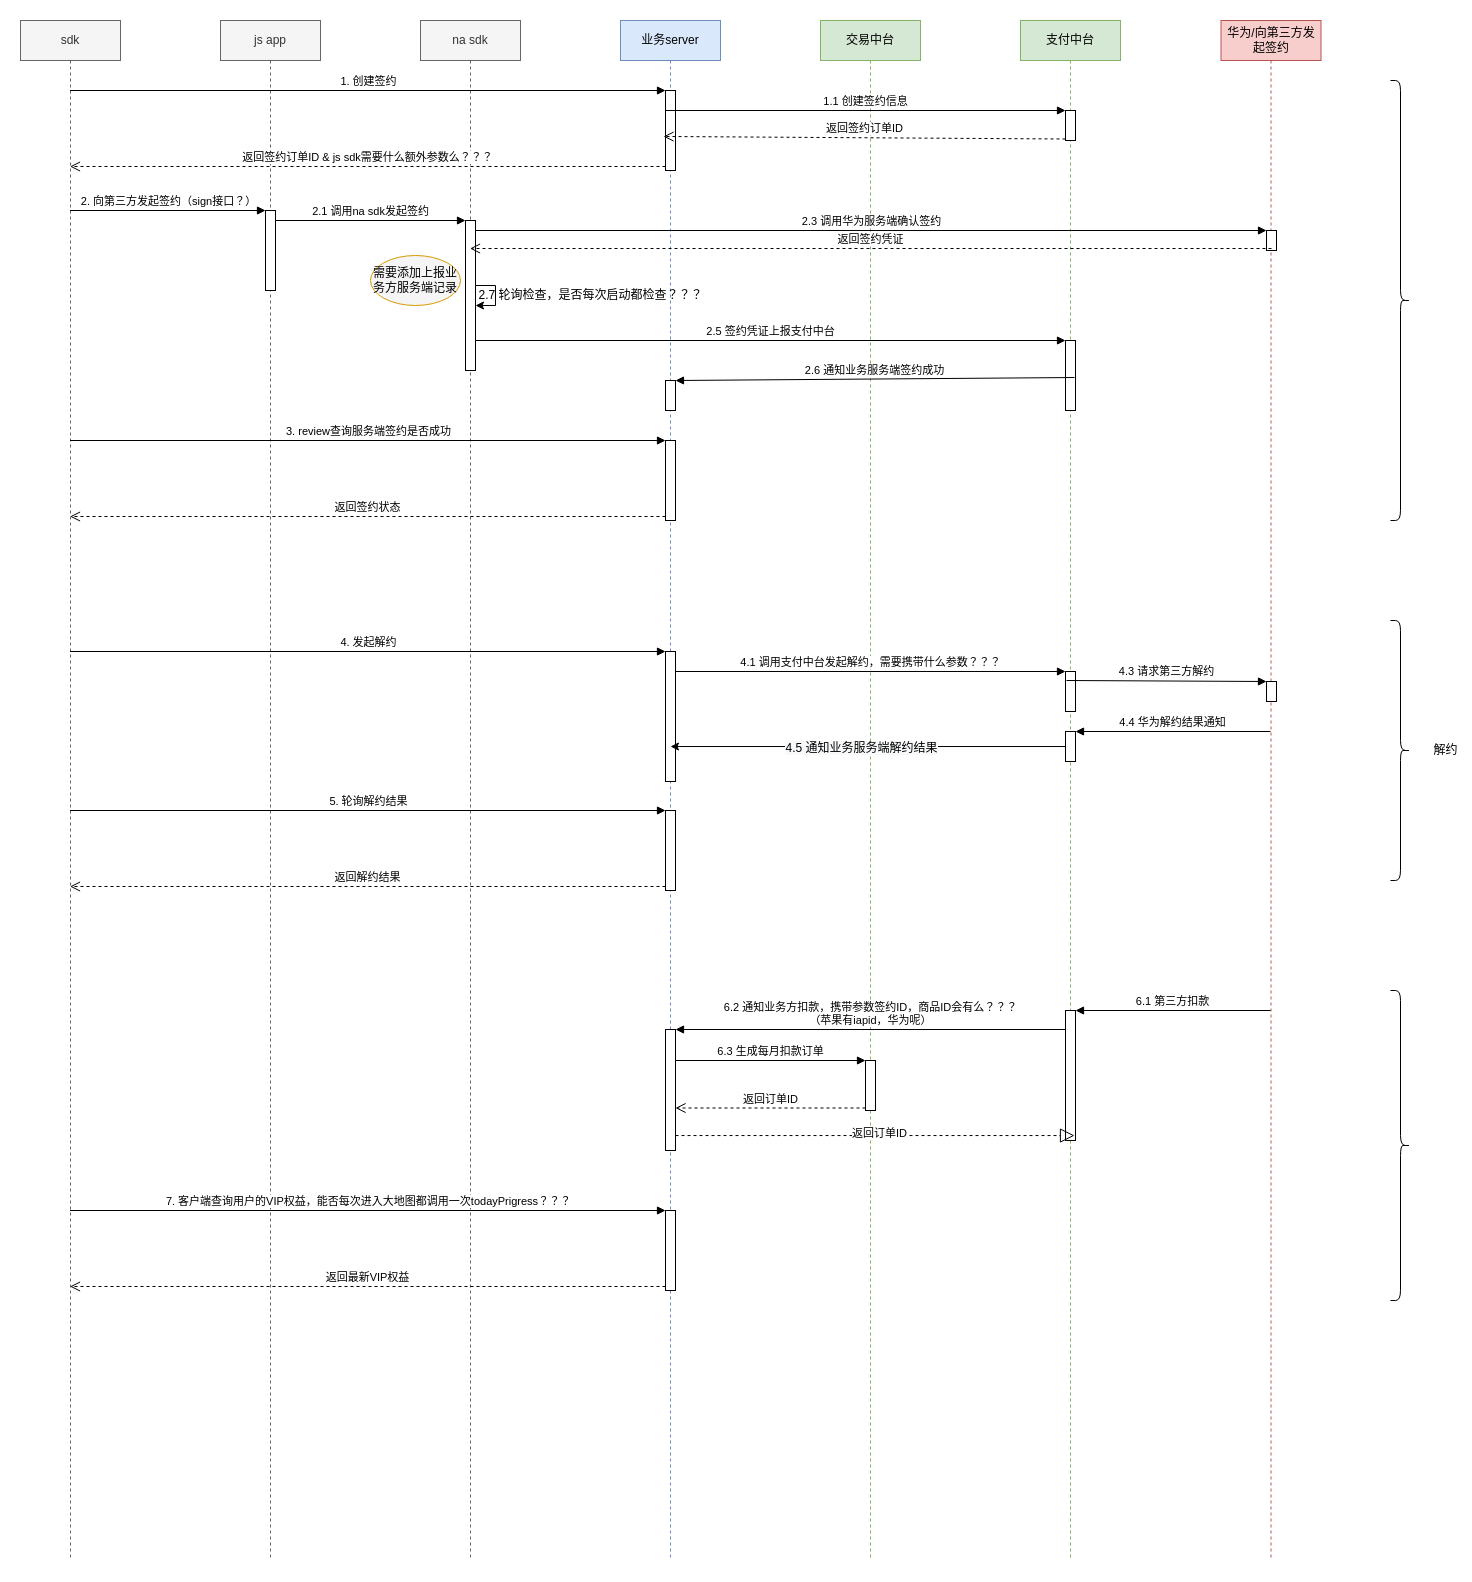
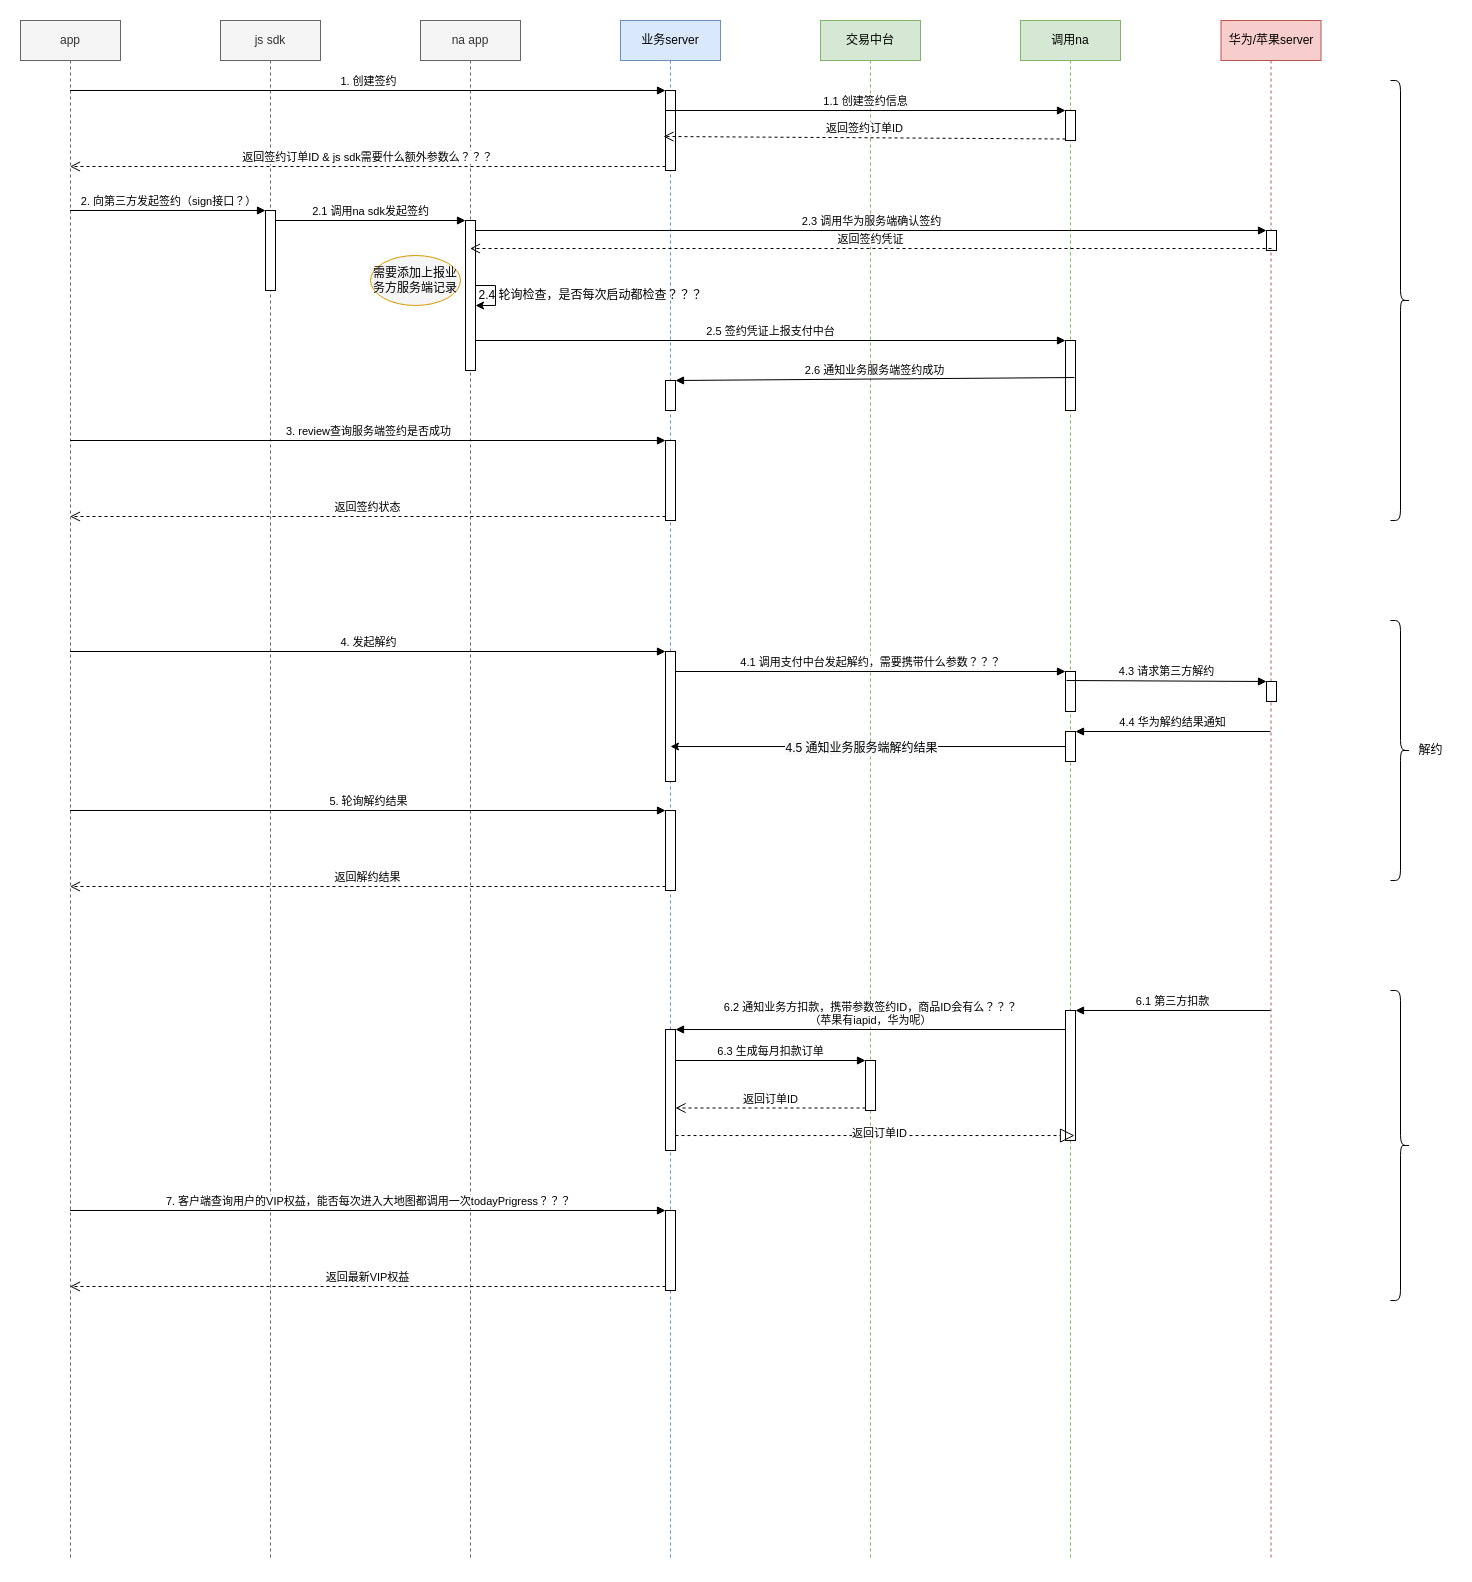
  <mxCell id="0" />
  <mxCell id="1" parent="0" />
- <mxCell id="2" value="sdk" style="shape=umlLifeline;perimeter=lifelinePerimeter;whiteSpace=wrap;html=1;container=1;collapsible=0;recursiveResize=0;outlineConnect=0;fillColor=#f5f5f5;strokeColor=#666666;fontColor=#333333;" vertex="1" parent="1"><mxGeometry x="20" y="20" width="100" height="1540" as="geometry" /></mxCell>
- <mxCell id="3" value="js app" style="shape=umlLifeline;perimeter=lifelinePerimeter;whiteSpace=wrap;html=1;container=1;collapsible=0;recursiveResize=0;outlineConnect=0;fillColor=#f5f5f5;strokeColor=#666666;fontColor=#333333;" vertex="1" parent="1"><mxGeometry x="220" y="20" width="100" height="1540" as="geometry" /></mxCell>
+ <mxCell id="2" value="app" style="shape=umlLifeline;perimeter=lifelinePerimeter;whiteSpace=wrap;html=1;container=1;collapsible=0;recursiveResize=0;outlineConnect=0;fillColor=#f5f5f5;strokeColor=#666666;fontColor=#333333;" vertex="1" parent="1"><mxGeometry x="20" y="20" width="100" height="1540" as="geometry" /></mxCell>
+ <mxCell id="3" value="js sdk" style="shape=umlLifeline;perimeter=lifelinePerimeter;whiteSpace=wrap;html=1;container=1;collapsible=0;recursiveResize=0;outlineConnect=0;fillColor=#f5f5f5;strokeColor=#666666;fontColor=#333333;" vertex="1" parent="1"><mxGeometry x="220" y="20" width="100" height="1540" as="geometry" /></mxCell>
  <mxCell id="4" value="" style="html=1;points=[];perimeter=orthogonalPerimeter;" vertex="1" parent="3"><mxGeometry x="45" y="190" width="10" height="80" as="geometry" /></mxCell>
- <mxCell id="5" value="na sdk" style="shape=umlLifeline;perimeter=lifelinePerimeter;whiteSpace=wrap;html=1;container=1;collapsible=0;recursiveResize=0;outlineConnect=0;fillColor=#f5f5f5;strokeColor=#666666;fontColor=#333333;" vertex="1" parent="1"><mxGeometry x="420" y="20" width="100" height="1540" as="geometry" /></mxCell>
+ <mxCell id="5" value="na app" style="shape=umlLifeline;perimeter=lifelinePerimeter;whiteSpace=wrap;html=1;container=1;collapsible=0;recursiveResize=0;outlineConnect=0;fillColor=#f5f5f5;strokeColor=#666666;fontColor=#333333;" vertex="1" parent="1"><mxGeometry x="420" y="20" width="100" height="1540" as="geometry" /></mxCell>
  <mxCell id="6" value="" style="html=1;points=[];perimeter=orthogonalPerimeter;" vertex="1" parent="5"><mxGeometry x="45" y="200" width="10" height="150" as="geometry" /></mxCell>
  <mxCell id="7" style="edgeStyle=orthogonalEdgeStyle;rounded=0;orthogonalLoop=1;jettySize=auto;html=1;elbow=vertical;" edge="1" parent="5" source="6" target="6"><mxGeometry relative="1" as="geometry" /></mxCell>
  <mxCell id="8" value="业务server" style="shape=umlLifeline;perimeter=lifelinePerimeter;whiteSpace=wrap;html=1;container=1;collapsible=0;recursiveResize=0;outlineConnect=0;fillColor=#dae8fc;strokeColor=#6c8ebf;" vertex="1" parent="1"><mxGeometry x="620" y="20" width="100" height="1540" as="geometry" /></mxCell>
  <mxCell id="9" value="" style="html=1;points=[];perimeter=orthogonalPerimeter;" vertex="1" parent="8"><mxGeometry x="45" y="360" width="10" height="30" as="geometry" /></mxCell>
  <mxCell id="10" value="" style="html=1;points=[];perimeter=orthogonalPerimeter;" vertex="1" parent="8"><mxGeometry x="45" y="420" width="10" height="80" as="geometry" /></mxCell>
  <mxCell id="11" value="" style="html=1;points=[];perimeter=orthogonalPerimeter;" vertex="1" parent="8"><mxGeometry x="45" y="631" width="10" height="130" as="geometry" /></mxCell>
  <mxCell id="12" value="" style="html=1;points=[];perimeter=orthogonalPerimeter;" vertex="1" parent="8"><mxGeometry x="45" y="790" width="10" height="80" as="geometry" /></mxCell>
  <mxCell id="13" value="" style="html=1;points=[];perimeter=orthogonalPerimeter;" vertex="1" parent="8"><mxGeometry x="45" y="1009" width="10" height="121" as="geometry" /></mxCell>
  <mxCell id="14" value="" style="html=1;points=[];perimeter=orthogonalPerimeter;" vertex="1" parent="8"><mxGeometry x="45" y="1190" width="10" height="80" as="geometry" /></mxCell>
  <mxCell id="15" value="交易中台" style="shape=umlLifeline;perimeter=lifelinePerimeter;whiteSpace=wrap;html=1;container=1;collapsible=0;recursiveResize=0;outlineConnect=0;fillColor=#d5e8d4;strokeColor=#82b366;" vertex="1" parent="1"><mxGeometry x="820" y="20" width="100" height="1540" as="geometry" /></mxCell>
  <mxCell id="16" value="" style="html=1;points=[];perimeter=orthogonalPerimeter;" vertex="1" parent="15"><mxGeometry x="45" y="1040" width="10" height="50" as="geometry" /></mxCell>
- <mxCell id="17" value="支付中台" style="shape=umlLifeline;perimeter=lifelinePerimeter;whiteSpace=wrap;html=1;container=1;collapsible=0;recursiveResize=0;outlineConnect=0;fillColor=#d5e8d4;strokeColor=#82b366;" vertex="1" parent="1"><mxGeometry x="1020" y="20" width="100" height="1540" as="geometry" /></mxCell>
+ <mxCell id="17" value="调用na" style="shape=umlLifeline;perimeter=lifelinePerimeter;whiteSpace=wrap;html=1;container=1;collapsible=0;recursiveResize=0;outlineConnect=0;fillColor=#d5e8d4;strokeColor=#82b366;" vertex="1" parent="1"><mxGeometry x="1020" y="20" width="100" height="1540" as="geometry" /></mxCell>
  <mxCell id="18" value="" style="html=1;points=[];perimeter=orthogonalPerimeter;" vertex="1" parent="17"><mxGeometry x="45" y="90" width="10" height="30" as="geometry" /></mxCell>
  <mxCell id="19" value="" style="html=1;points=[];perimeter=orthogonalPerimeter;" vertex="1" parent="17"><mxGeometry x="45" y="320" width="10" height="70" as="geometry" /></mxCell>
  <mxCell id="20" value="" style="html=1;points=[];perimeter=orthogonalPerimeter;" vertex="1" parent="17"><mxGeometry x="45" y="651" width="10" height="40" as="geometry" /></mxCell>
  <mxCell id="21" value="" style="html=1;points=[];perimeter=orthogonalPerimeter;" vertex="1" parent="17"><mxGeometry x="45" y="711" width="10" height="30" as="geometry" /></mxCell>
  <mxCell id="22" value="" style="html=1;points=[];perimeter=orthogonalPerimeter;" vertex="1" parent="17"><mxGeometry x="45" y="990" width="10" height="130" as="geometry" /></mxCell>
- <mxCell id="23" value="华为/向第三方发起签约" style="shape=umlLifeline;perimeter=lifelinePerimeter;whiteSpace=wrap;html=1;container=1;collapsible=0;recursiveResize=0;outlineConnect=0;fillColor=#f8cecc;strokeColor=#b85450;" vertex="1" parent="1"><mxGeometry x="1220.5" y="20" width="100" height="1540" as="geometry" /></mxCell>
+ <mxCell id="23" value="华为/苹果server" style="shape=umlLifeline;perimeter=lifelinePerimeter;whiteSpace=wrap;html=1;container=1;collapsible=0;recursiveResize=0;outlineConnect=0;fillColor=#f8cecc;strokeColor=#b85450;" vertex="1" parent="1"><mxGeometry x="1220.5" y="20" width="100" height="1540" as="geometry" /></mxCell>
  <mxCell id="24" value="" style="html=1;points=[];perimeter=orthogonalPerimeter;" vertex="1" parent="23"><mxGeometry x="45.5" y="210" width="10" height="20" as="geometry" /></mxCell>
  <mxCell id="25" value="" style="html=1;points=[];perimeter=orthogonalPerimeter;" vertex="1" parent="23"><mxGeometry x="45.5" y="661" width="10" height="20" as="geometry" /></mxCell>
  <mxCell id="26" value="" style="html=1;points=[];perimeter=orthogonalPerimeter;" vertex="1" parent="1"><mxGeometry x="665" y="90" width="10" height="80" as="geometry" /></mxCell>
  <mxCell id="27" value="1. 创建签约" style="html=1;verticalAlign=bottom;endArrow=block;entryX=0;entryY=0;" edge="1" target="26" parent="1" source="2"><mxGeometry relative="1" as="geometry"><mxPoint x="590" y="90" as="sourcePoint" /></mxGeometry></mxCell>
  <mxCell id="28" value="返回签约订单ID &amp;amp; js sdk需要什么额外参数么？？？" style="html=1;verticalAlign=bottom;endArrow=open;dashed=1;endSize=8;exitX=0;exitY=0.95;" edge="1" source="26" parent="1" target="2"><mxGeometry relative="1" as="geometry"><mxPoint x="590" y="166" as="targetPoint" /></mxGeometry></mxCell>
  <mxCell id="29" value="1.1 创建签约信息" style="html=1;verticalAlign=bottom;endArrow=block;entryX=0;entryY=0;exitX=0;exitY=0.25;exitDx=0;exitDy=0;exitPerimeter=0;" edge="1" target="18" parent="1" source="26"><mxGeometry relative="1" as="geometry"><mxPoint x="730" y="110" as="sourcePoint" /></mxGeometry></mxCell>
  <mxCell id="30" value="返回签约订单ID" style="html=1;verticalAlign=bottom;endArrow=open;dashed=1;endSize=8;exitX=0;exitY=0.95;entryX=-0.2;entryY=0.575;entryDx=0;entryDy=0;entryPerimeter=0;" edge="1" source="18" parent="1" target="26"><mxGeometry relative="1" as="geometry"><mxPoint x="995" y="186" as="targetPoint" /></mxGeometry></mxCell>
  <mxCell id="31" value="2. 向第三方发起签约（sign接口？）" style="html=1;verticalAlign=bottom;endArrow=block;entryX=0;entryY=0;" edge="1" target="4" parent="1" source="2"><mxGeometry relative="1" as="geometry"><mxPoint x="195" y="210" as="sourcePoint" /></mxGeometry></mxCell>
  <mxCell id="32" value="2.1 调用na sdk发起签约" style="html=1;verticalAlign=bottom;endArrow=block;entryX=0;entryY=0;" edge="1" target="6" parent="1" source="4"><mxGeometry relative="1" as="geometry"><mxPoint x="290" y="220" as="sourcePoint" /></mxGeometry></mxCell>
  <mxCell id="33" value="2.3 调用华为服务端确认签约" style="html=1;verticalAlign=bottom;endArrow=block;entryX=0;entryY=0;" edge="1" target="24" parent="1" source="6"><mxGeometry relative="1" as="geometry"><mxPoint x="1196" y="230" as="sourcePoint" /></mxGeometry></mxCell>
  <mxCell id="34" value="返回签约凭证" style="html=1;verticalAlign=bottom;endArrow=open;dashed=1;endSize=8;exitX=0.5;exitY=0.9;exitDx=0;exitDy=0;exitPerimeter=0;" edge="1" source="24" parent="1" target="5"><mxGeometry relative="1" as="geometry"><mxPoint x="1196" y="306" as="targetPoint" /><mxPoint x="1271" y="306" as="sourcePoint" /></mxGeometry></mxCell>
- <mxCell id="35" value="2.7 轮询检查，是否每次启动都检查？？？" style="text;html=1;align=center;verticalAlign=middle;resizable=0;points=[];autosize=1;strokeColor=none;" vertex="1" parent="1"><mxGeometry x="470" y="285" width="240" height="20" as="geometry" /></mxCell>
+ <mxCell id="35" value="2.4 轮询检查，是否每次启动都检查？？？" style="text;html=1;align=center;verticalAlign=middle;resizable=0;points=[];autosize=1;strokeColor=none;" vertex="1" parent="1"><mxGeometry x="470" y="285" width="240" height="20" as="geometry" /></mxCell>
  <mxCell id="36" value="2.5 签约凭证上报支付中台" style="html=1;verticalAlign=bottom;endArrow=block;entryX=0;entryY=0;" edge="1" target="19" parent="1" source="6"><mxGeometry relative="1" as="geometry"><mxPoint x="995" y="340" as="sourcePoint" /></mxGeometry></mxCell>
  <mxCell id="37" value="需要添加上报业务方服务端记录" style="ellipse;whiteSpace=wrap;html=1;fillColor=#f5f5f5;strokeColor=#d79b00;" vertex="1" parent="1"><mxGeometry x="370" y="255" width="90" height="50" as="geometry" /></mxCell>
  <mxCell id="38" value="2.6 通知业务服务端签约成功" style="html=1;verticalAlign=bottom;endArrow=block;entryX=1;entryY=0;exitX=0.9;exitY=0.529;exitDx=0;exitDy=0;exitPerimeter=0;" edge="1" target="9" parent="1" source="19"><mxGeometry relative="1" as="geometry"><mxPoint x="735" y="380" as="sourcePoint" /></mxGeometry></mxCell>
  <mxCell id="39" value="3. review查询服务端签约是否成功" style="html=1;verticalAlign=bottom;endArrow=block;entryX=0;entryY=0;" edge="1" target="10" parent="1" source="2"><mxGeometry relative="1" as="geometry"><mxPoint x="595" y="440" as="sourcePoint" /></mxGeometry></mxCell>
  <mxCell id="40" value="返回签约状态" style="html=1;verticalAlign=bottom;endArrow=open;dashed=1;endSize=8;exitX=0;exitY=0.95;" edge="1" source="10" parent="1" target="2"><mxGeometry relative="1" as="geometry"><mxPoint x="595" y="516" as="targetPoint" /></mxGeometry></mxCell>
  <mxCell id="41" value="4. 发起解约" style="html=1;verticalAlign=bottom;endArrow=block;entryX=0;entryY=0;" edge="1" target="11" parent="1"><mxGeometry relative="1" as="geometry"><mxPoint x="69.5" y="651" as="sourcePoint" /></mxGeometry></mxCell>
  <mxCell id="42" value="4.1 调用支付中台发起解约，需要携带什么参数？？？" style="html=1;verticalAlign=bottom;endArrow=block;entryX=0;entryY=0;" edge="1" target="20" parent="1" source="11"><mxGeometry relative="1" as="geometry"><mxPoint x="995" y="671" as="sourcePoint" /></mxGeometry></mxCell>
  <mxCell id="43" value="4.3 请求第三方解约" style="html=1;verticalAlign=bottom;endArrow=block;entryX=0;entryY=0;exitX=0.1;exitY=0.225;exitDx=0;exitDy=0;exitPerimeter=0;" edge="1" target="25" parent="1" source="20"><mxGeometry relative="1" as="geometry"><mxPoint x="1196" y="691" as="sourcePoint" /></mxGeometry></mxCell>
  <mxCell id="44" value="4.4 华为解约结果通知" style="html=1;verticalAlign=bottom;endArrow=block;entryX=1;entryY=0;" edge="1" target="21" parent="1"><mxGeometry relative="1" as="geometry"><mxPoint x="1270" y="731" as="sourcePoint" /></mxGeometry></mxCell>
  <mxCell id="45" style="edgeStyle=orthogonalEdgeStyle;rounded=0;orthogonalLoop=1;jettySize=auto;html=1;entryX=0.5;entryY=0.731;entryDx=0;entryDy=0;entryPerimeter=0;" edge="1" parent="1" source="21" target="11"><mxGeometry relative="1" as="geometry" /></mxCell>
  <mxCell id="46" value="&lt;span style=&quot;font-size: 12px ; background-color: rgb(248 , 249 , 250)&quot;&gt;4.5 通知业务服务端解约结果&lt;/span&gt;" style="edgeLabel;html=1;align=center;verticalAlign=middle;resizable=0;points=[];" vertex="1" connectable="0" parent="45"><mxGeometry x="0.038" y="1" relative="1" as="geometry"><mxPoint as="offset" /></mxGeometry></mxCell>
  <mxCell id="47" value="5. 轮询解约结果" style="html=1;verticalAlign=bottom;endArrow=block;entryX=0;entryY=0;" edge="1" target="12" parent="1" source="2"><mxGeometry relative="1" as="geometry"><mxPoint x="595" y="810" as="sourcePoint" /></mxGeometry></mxCell>
  <mxCell id="48" value="返回解约结果" style="html=1;verticalAlign=bottom;endArrow=open;dashed=1;endSize=8;exitX=0;exitY=0.95;" edge="1" source="12" parent="1" target="2"><mxGeometry relative="1" as="geometry"><mxPoint x="595" y="886" as="targetPoint" /></mxGeometry></mxCell>
  <mxCell id="49" value="6.1 第三方扣款" style="html=1;verticalAlign=bottom;endArrow=block;entryX=1;entryY=0;" edge="1" target="22" parent="1" source="23"><mxGeometry relative="1" as="geometry"><mxPoint x="1135" y="1010" as="sourcePoint" /></mxGeometry></mxCell>
  <mxCell id="50" value="6.2 通知业务方扣款，携带参数签约ID，商品ID会有么？？？&lt;br&gt;（苹果有iapid，华为呢）" style="html=1;verticalAlign=bottom;endArrow=block;entryX=1;entryY=0;" edge="1" target="13" parent="1" source="22"><mxGeometry relative="1" as="geometry"><mxPoint x="935" y="1029" as="sourcePoint" /></mxGeometry></mxCell>
  <mxCell id="51" value="6.3 生成每月扣款订单" style="html=1;verticalAlign=bottom;endArrow=block;entryX=0;entryY=0;" edge="1" target="16" parent="1" source="13"><mxGeometry relative="1" as="geometry"><mxPoint x="795" y="1060" as="sourcePoint" /></mxGeometry></mxCell>
  <mxCell id="52" value="返回订单ID" style="html=1;verticalAlign=bottom;endArrow=open;dashed=1;endSize=8;exitX=0;exitY=0.95;" edge="1" source="16" parent="1" target="13"><mxGeometry relative="1" as="geometry"><mxPoint x="795" y="1136" as="targetPoint" /></mxGeometry></mxCell>
  <mxCell id="53" value="" style="endArrow=block;dashed=1;endFill=0;endSize=12;html=1;entryX=0.9;entryY=0.962;entryDx=0;entryDy=0;entryPerimeter=0;" edge="1" parent="1" source="13" target="22"><mxGeometry width="160" relative="1" as="geometry"><mxPoint x="690" y="1140" as="sourcePoint" /><mxPoint x="850" y="1140" as="targetPoint" /></mxGeometry></mxCell>
  <mxCell id="54" value="返回订单ID" style="edgeLabel;html=1;align=center;verticalAlign=middle;resizable=0;points=[];" vertex="1" connectable="0" parent="53"><mxGeometry x="0.018" y="3" relative="1" as="geometry"><mxPoint as="offset" /></mxGeometry></mxCell>
  <mxCell id="55" value="7. 客户端查询用户的VIP权益，能否每次进入大地图都调用一次todayPrigress？？？" style="html=1;verticalAlign=bottom;endArrow=block;entryX=0;entryY=0;" edge="1" target="14" parent="1" source="2"><mxGeometry relative="1" as="geometry"><mxPoint x="595" y="1210" as="sourcePoint" /></mxGeometry></mxCell>
  <mxCell id="56" value="返回最新VIP权益" style="html=1;verticalAlign=bottom;endArrow=open;dashed=1;endSize=8;exitX=0;exitY=0.95;" edge="1" source="14" parent="1" target="2"><mxGeometry relative="1" as="geometry"><mxPoint x="595" y="1286" as="targetPoint" /></mxGeometry></mxCell>
  <mxCell id="57" value="" style="shape=curlyBracket;whiteSpace=wrap;html=1;rounded=1;flipH=1;" vertex="1" parent="1"><mxGeometry x="1390" y="80" width="20" height="440" as="geometry" /></mxCell>
  <mxCell id="58" value="" style="shape=curlyBracket;whiteSpace=wrap;html=1;rounded=1;flipH=1;" vertex="1" parent="1"><mxGeometry x="1390" y="620" width="20" height="260" as="geometry" /></mxCell>
- <mxCell id="59" value="解约" style="text;html=1;align=center;verticalAlign=middle;resizable=0;points=[];autosize=1;strokeColor=none;" vertex="1" parent="1"><mxGeometry x="1425" y="740" width="40" height="20" as="geometry" /></mxCell>
+ <mxCell id="59" value="解约" style="text;html=1;align=center;verticalAlign=middle;resizable=0;points=[];autosize=1;strokeColor=none;" vertex="1" parent="1"><mxGeometry x="1410" y="740" width="40" height="20" as="geometry" /></mxCell>
  <mxCell id="60" value="" style="shape=curlyBracket;whiteSpace=wrap;html=1;rounded=1;flipH=1;" vertex="1" parent="1"><mxGeometry x="1390" y="990" width="20" height="310" as="geometry" /></mxCell>
